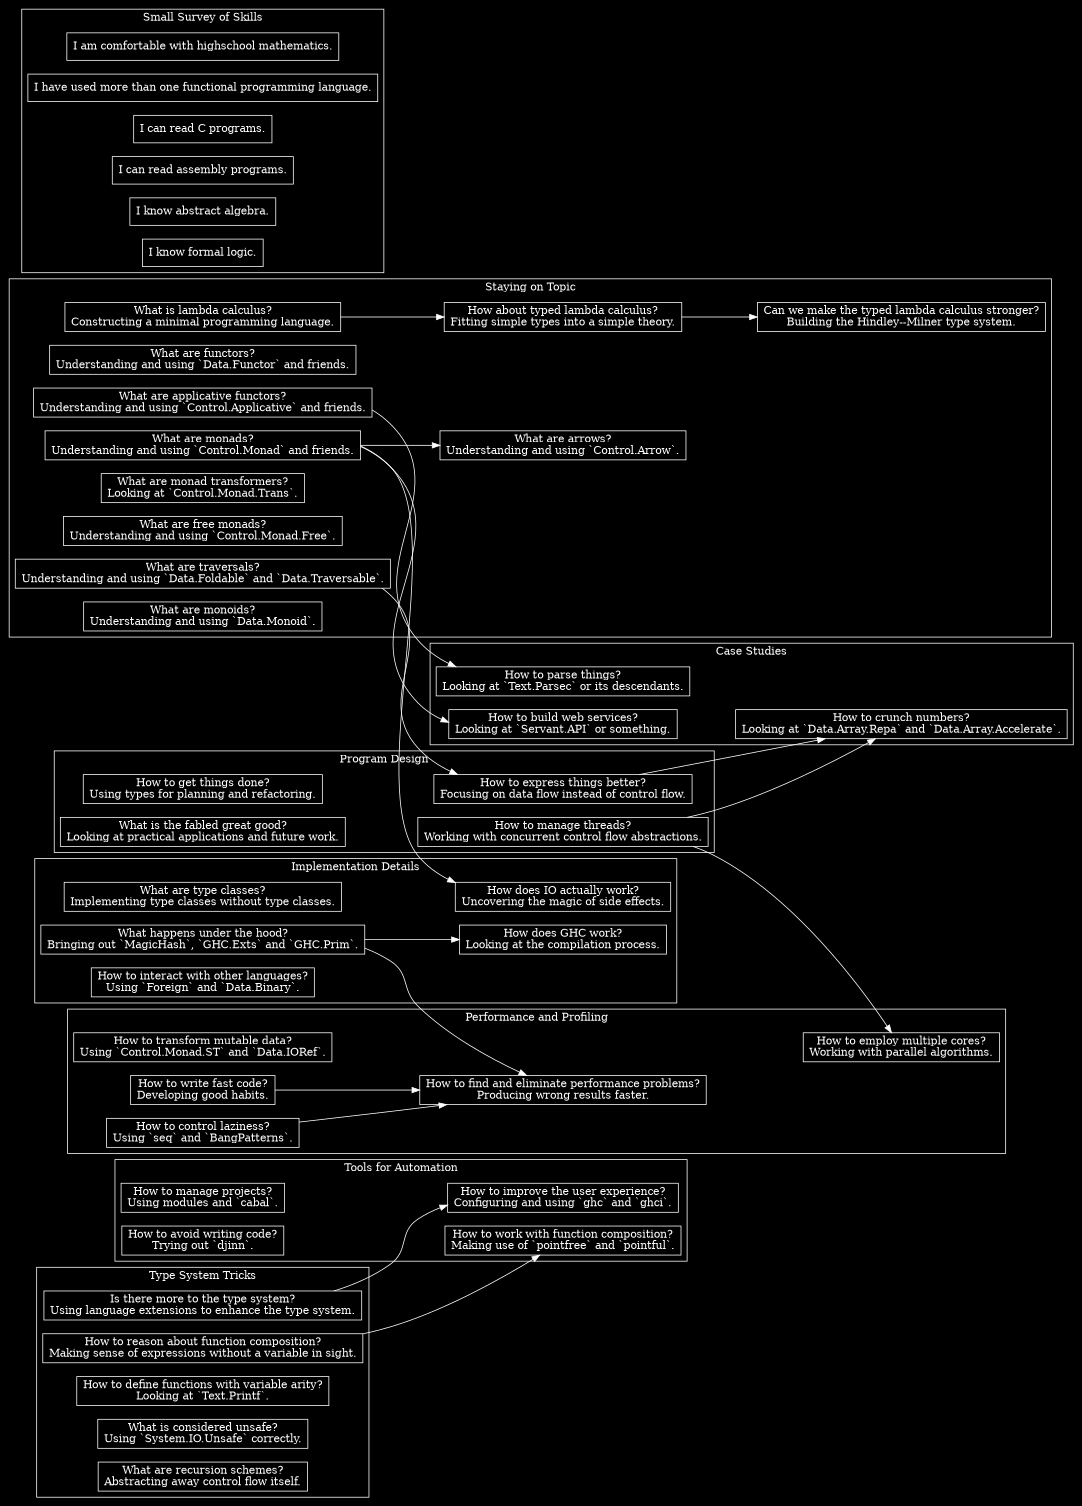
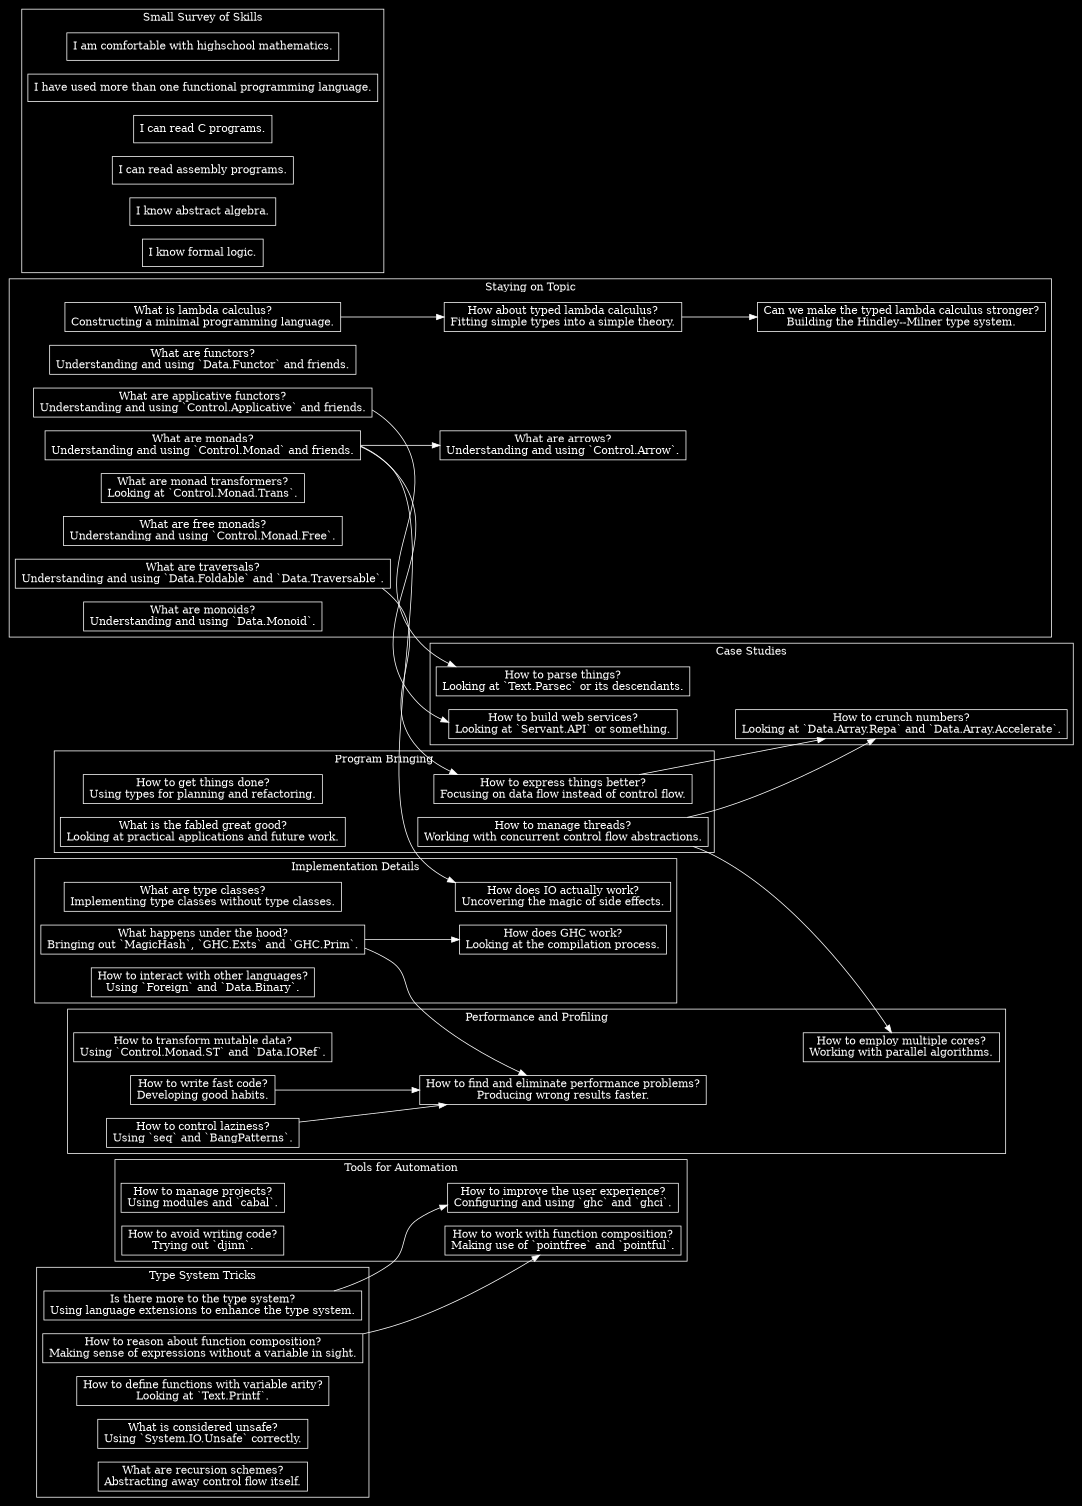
  digraph {
    bgcolor=black
    color=white
    fontcolor=white
    newrank=true
    rankdir=LR
    node [bgcolor=black color=white fontcolor=white shape=box]
    edge [bgcolor=black color=white fontcolor=white]
    n1 [label="How to improve the user experience?\nConfiguring and using `ghc` and `ghci`."]
    n2 [label="How to manage projects?\nUsing modules and `cabal`."]
    n3 [label="How to work with function composition?\nMaking use of `pointfree` and `pointful`."]
    n4 [label="How to avoid writing code?\nTrying out `djinn`."]
    n5 [label="How to parse things?\nLooking at `Text.Parsec` or its descendants."]
    n6 [label="How to crunch numbers?\nLooking at `Data.Array.Repa` and `Data.Array.Accelerate`."]
    n7 [label="How to build web services?\nLooking at `Servant.API` or something."]
    n8 [label="How to get things done?\nUsing types for planning and refactoring."]
    n9 [label="How to manage threads?\nWorking with concurrent control flow abstractions."]
    n10 [label="How to express things better?\nFocusing on data flow instead of control flow."]
    n11 [label="What is the fabled great good?\nLooking at practical applications and future work."]
    n12 [label="What are type classes?\nImplementing type classes without type classes."]
    n13 [label="How does IO actually work?\nUncovering the magic of side effects."]
    n14 [label="What happens under the hood?\nBringing out `MagicHash`, `GHC.Exts` and `GHC.Prim`."]
    n15 [label="How does GHC work?\nLooking at the compilation process."]
    n16 [label="How to interact with other languages?\nUsing `Foreign` and `Data.Binary`."]
    n17 [label="How to transform mutable data?\nUsing `Control.Monad.ST` and `Data.IORef`."]
    n18 [label="How to write fast code?\nDeveloping good habits."]
    n19 [label="How to control laziness?\nUsing `seq` and `BangPatterns`."]
    n20 [label="How to employ multiple cores?\nWorking with parallel algorithms."]
    n21 [label="How to find and eliminate performance problems?\nProducing wrong results faster."]
    n22 [label="What is lambda calculus?\nConstructing a minimal programming language."]
    n23 [label="How about typed lambda calculus?\nFitting simple types into a simple theory."]
    n24 [label="Can we make the typed lambda calculus stronger?\nBuilding the Hindley--Milner type system."]
    n25 [label="What are functors?\nUnderstanding and using `Data.Functor` and friends."]
    n26 [label="What are applicative functors?\nUnderstanding and using `Control.Applicative` and friends."]
    n27 [label="What are monads?\nUnderstanding and using `Control.Monad` and friends."]
    n28 [label="What are monad transformers?\nLooking at `Control.Monad.Trans`."]
    n29 [label="What are free monads?\nUnderstanding and using `Control.Monad.Free`."]
    n30 [label="What are traversals?\nUnderstanding and using `Data.Foldable` and `Data.Traversable`."]
    n31 [label="What are monoids?\nUnderstanding and using `Data.Monoid`."]
    n32 [label="What are arrows?\nUnderstanding and using `Control.Arrow`."]
    n33 [label="How to reason about function composition?\nMaking sense of expressions without a variable in sight."]
    n34 [label="Is there more to the type system?\nUsing language extensions to enhance the type system."]
    n35 [label="How to define functions with variable arity?\nLooking at `Text.Printf`."]
    n36 [label="What is considered unsafe?\nUsing `System.IO.Unsafe` correctly."]
    n37 [label="What are recursion schemes?\nAbstracting away control flow itself."]
    n38 [label="I am comfortable with highschool mathematics."]
    n39 [label="I have used more than one functional programming language."]
    n40 [label="I can read C programs."]
    n41 [label="I can read assembly programs."]
    n42 [label="I know abstract algebra."]
    n43 [label="I know formal logic."]
    subgraph cluster_1 {
      label="Tools for Automation"
      n1
      n2
      n3
      n4
    }
    subgraph cluster_2 {
      label="Case Studies"
      n5
      n6
      n7
    }
    subgraph cluster_3 {
-     label="Program Design"
+     label="Program Bringing"
      n8
      n9
      n10
      n11
    }
    subgraph cluster_4 {
      label="Implementation Details"
      n12
      n13
      n14
      n15
      n16
    }
    subgraph cluster_5 {
      label="Performance and Profiling"
      n17
      n18
      n19
      n20
      n21
    }
    subgraph cluster_6 {
      label="Staying on Topic"
      n22
      n23
      n24
      n25
      n26
      n27
      n28
      n29
      n30
      n31
      n32
    }
    subgraph cluster_7 {
      label="Type System Tricks"
      n33
      n34
      n35
      n36
      n37
    }
    subgraph cluster_8 {
      label="Small Survey of Skills"
      n38
      n39
      n40
      n41
      n42
      n43
    }
    n9 -> n6
    n9 -> n20
    n10 -> n6
    n14 -> n15
    n14 -> n21
    n18 -> n21
    n19 -> n21
    n22 -> n23
    n23 -> n24
    n26 -> n5
    n27 -> n7
    n27 -> n13
    n27 -> n32
    n30 -> n10
    n33 -> n3
    n34 -> n1
  }
